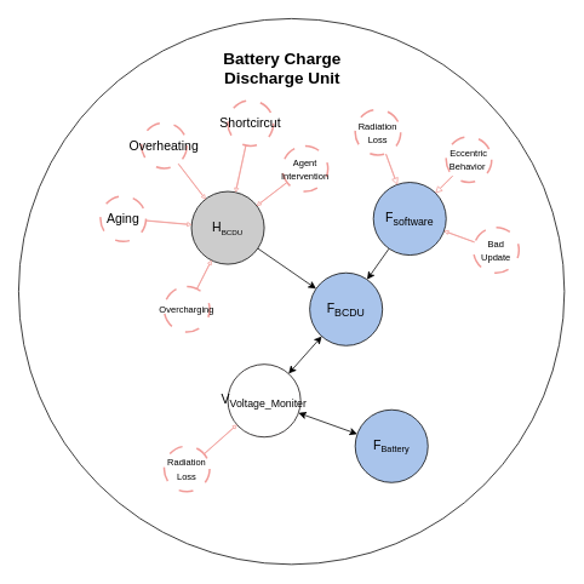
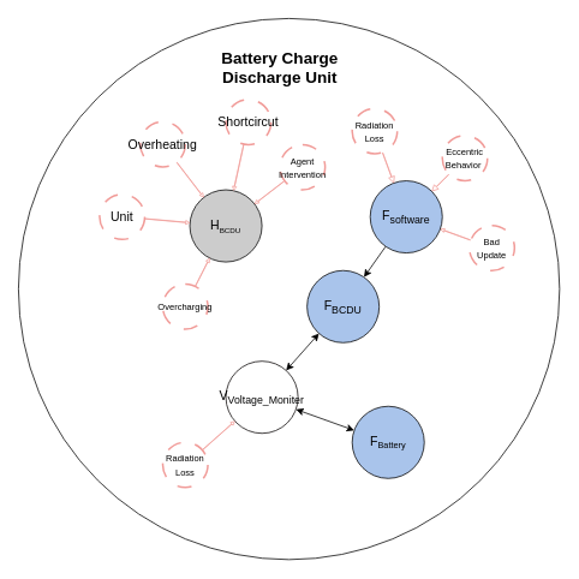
  <mxCell id="0" />
  <mxCell id="1" parent="0" />
  <mxCell id="2" value="" style="ellipse;whiteSpace=wrap;html=1;aspect=fixed;" vertex="1" parent="1"><mxGeometry x="20" y="20" width="600" height="600" as="geometry" /></mxCell>
  <mxCell id="3" value="&lt;span style=&quot;font-size: 14px;&quot;&gt;F&lt;sub&gt;BCDU&lt;/sub&gt;&lt;/span&gt;" style="ellipse;whiteSpace=wrap;html=1;aspect=fixed;fillColor=#A9C4EB;" vertex="1" parent="1"><mxGeometry x="340" y="299.5" width="80" height="80" as="geometry" /></mxCell>
  <mxCell id="4" value="&lt;font style=&quot;font-size: 14px;&quot;&gt;Overheating&lt;/font&gt;" style="ellipse;whiteSpace=wrap;html=1;aspect=fixed;fillColor=#FFFFFF;strokeColor=#F19C99;strokeWidth=2;dashed=1;dashPattern=8 8;" vertex="1" parent="1"><mxGeometry x="155" y="134.5" width="50" height="50" as="geometry" /></mxCell>
  <mxCell id="5" value="&lt;font style=&quot;font-size: 14px;&quot;&gt;H&lt;/font&gt;&lt;font size=&quot;1&quot; style=&quot;&quot;&gt;&lt;sub&gt;BCDU&lt;/sub&gt;&lt;/font&gt;" style="ellipse;whiteSpace=wrap;html=1;aspect=fixed;fillColor=#CCCCCC;" vertex="1" parent="1"><mxGeometry x="210" y="210" width="80" height="80" as="geometry" /></mxCell>
  <mxCell id="6" value="" style="shape=flexArrow;endArrow=classic;html=1;rounded=0;width=0.323;endSize=1.065;endWidth=2.981;strokeColor=#F19C99;" edge="1" parent="1" source="4" target="5"><mxGeometry width="50" height="50" relative="1" as="geometry"><mxPoint x="875.003" y="229.641" as="sourcePoint" /><mxPoint x="921" y="223" as="targetPoint" /></mxGeometry></mxCell>
  <mxCell id="7" value="" style="shape=flexArrow;endArrow=classic;html=1;rounded=0;width=0.323;endSize=1.065;endWidth=2.981;strokeColor=#F19C99;" edge="1" parent="1" source="12" target="5"><mxGeometry width="50" height="50" relative="1" as="geometry"><mxPoint x="310" y="290" as="sourcePoint" /><mxPoint x="370" y="200" as="targetPoint" /></mxGeometry></mxCell>
  <mxCell id="8" value="&lt;font style=&quot;font-size: 14px;&quot;&gt;Shortcircut&lt;/font&gt;" style="ellipse;whiteSpace=wrap;html=1;aspect=fixed;fillColor=#FFFFFF;strokeColor=#F19C99;strokeWidth=2;dashed=1;dashPattern=8 8;" vertex="1" parent="1"><mxGeometry x="250" y="110" width="50" height="50" as="geometry" /></mxCell>
  <mxCell id="9" value="" style="shape=flexArrow;endArrow=classic;html=1;rounded=0;width=0.323;endSize=1.065;endWidth=2.981;strokeColor=#F19C99;" edge="1" parent="1" source="8" target="5"><mxGeometry width="50" height="50" relative="1" as="geometry"><mxPoint x="1007" y="144" as="sourcePoint" /><mxPoint x="982" y="184" as="targetPoint" /></mxGeometry></mxCell>
  <mxCell id="10" value="&lt;font style=&quot;font-size: 10px;&quot;&gt;Agent Intervention&lt;/font&gt;" style="ellipse;whiteSpace=wrap;html=1;aspect=fixed;fillColor=#FFFFFF;strokeColor=#F19C99;strokeWidth=2;dashed=1;dashPattern=8 8;direction=north;" vertex="1" parent="1"><mxGeometry x="310" y="160" width="50" height="50" as="geometry" /></mxCell>
  <mxCell id="11" value="" style="shape=flexArrow;endArrow=classic;html=1;rounded=0;width=0.323;endSize=1.065;endWidth=2.981;strokeColor=#F19C99;" edge="1" parent="1" source="10" target="5"><mxGeometry width="50" height="50" relative="1" as="geometry"><mxPoint x="309" y="294" as="sourcePoint" /><mxPoint x="344" y="265" as="targetPoint" /></mxGeometry></mxCell>
- <mxCell id="12" value="&lt;font style=&quot;font-size: 14px;&quot;&gt;Aging&lt;/font&gt;" style="ellipse;whiteSpace=wrap;html=1;aspect=fixed;fillColor=#FFFFFF;strokeColor=#F19C99;strokeWidth=2;dashed=1;dashPattern=8 8;" vertex="1" parent="1"><mxGeometry x="110" y="215" width="50" height="50" as="geometry" /></mxCell>
+ <mxCell id="12" value="&lt;font style=&quot;font-size: 14px;&quot;&gt;Unit&lt;/font&gt;" style="ellipse;whiteSpace=wrap;html=1;aspect=fixed;fillColor=#FFFFFF;strokeColor=#F19C99;strokeWidth=2;dashed=1;dashPattern=8 8;" vertex="1" parent="1"><mxGeometry x="110" y="215" width="50" height="50" as="geometry" /></mxCell>
  <mxCell id="13" value="&lt;font style=&quot;font-size: 10px;&quot;&gt;Overcharging&lt;/font&gt;" style="ellipse;whiteSpace=wrap;html=1;aspect=fixed;fillColor=#FFFFFF;strokeColor=#F19C99;strokeWidth=2;dashed=1;dashPattern=8 8;direction=north;" vertex="1" parent="1"><mxGeometry x="180" y="314.5" width="50" height="50" as="geometry" /></mxCell>
  <mxCell id="14" value="" style="shape=flexArrow;endArrow=classic;html=1;rounded=0;width=0.323;endSize=1.065;endWidth=2.981;strokeColor=#F19C99;" edge="1" parent="1" source="13" target="5"><mxGeometry width="50" height="50" relative="1" as="geometry"><mxPoint x="850" y="276" as="sourcePoint" /><mxPoint x="910" y="278" as="targetPoint" /></mxGeometry></mxCell>
- <mxCell id="15" value="" style="endArrow=classic;html=1;rounded=0;" edge="1" parent="1" source="5" target="3"><mxGeometry width="50" height="50" relative="1" as="geometry"><mxPoint x="300" y="340" as="sourcePoint" /><mxPoint x="350" y="290" as="targetPoint" /></mxGeometry></mxCell>
  <mxCell id="16" value="&lt;span style=&quot;font-size: 14px;&quot;&gt;F&lt;/span&gt;&lt;span style=&quot;font-size: 11.667px;&quot;&gt;&lt;sub&gt;Battery&lt;/sub&gt;&lt;/span&gt;" style="ellipse;whiteSpace=wrap;html=1;aspect=fixed;fillColor=#A9C4EB;" vertex="1" parent="1"><mxGeometry x="390" y="450" width="80" height="80" as="geometry" /></mxCell>
  <mxCell id="17" value="&lt;font style=&quot;font-size: 14px;&quot;&gt;V&lt;sub&gt;Voltage_Moniter&lt;/sub&gt;&lt;/font&gt;" style="ellipse;whiteSpace=wrap;html=1;aspect=fixed;fillColor=#FFFFFF;strokeColor=#080505;strokeWidth=1;" vertex="1" parent="1"><mxGeometry x="250" y="400" width="80" height="80" as="geometry" /></mxCell>
  <mxCell id="18" value="" style="endArrow=classic;startArrow=classic;html=1;rounded=0;" edge="1" parent="1" source="17" target="3"><mxGeometry width="50" height="50" relative="1" as="geometry"><mxPoint x="270" y="420" as="sourcePoint" /><mxPoint x="320" y="370" as="targetPoint" /></mxGeometry></mxCell>
  <mxCell id="19" value="" style="endArrow=classic;startArrow=classic;html=1;rounded=0;" edge="1" parent="1" source="16" target="17"><mxGeometry width="50" height="50" relative="1" as="geometry"><mxPoint x="250" y="580" as="sourcePoint" /><mxPoint x="300" y="530" as="targetPoint" /></mxGeometry></mxCell>
  <mxCell id="20" value="&lt;font size=&quot;1&quot;&gt;Radiation Loss&lt;/font&gt;" style="ellipse;whiteSpace=wrap;html=1;aspect=fixed;fillColor=#FFFFFF;strokeColor=#F19C99;strokeWidth=2;dashed=1;dashPattern=8 8;" vertex="1" parent="1"><mxGeometry x="180" y="490" width="50" height="50" as="geometry" /></mxCell>
  <mxCell id="21" value="" style="shape=flexArrow;endArrow=classic;html=1;rounded=0;width=0.323;endSize=1.065;endWidth=2.981;strokeColor=#F19C99;" edge="1" parent="1" source="20" target="17"><mxGeometry width="50" height="50" relative="1" as="geometry"><mxPoint x="239" y="278" as="sourcePoint" /><mxPoint x="243" y="254" as="targetPoint" /></mxGeometry></mxCell>
  <mxCell id="22" value="&lt;font size=&quot;1&quot;&gt;Eccentric Behavior&amp;nbsp;&lt;/font&gt;" style="ellipse;whiteSpace=wrap;html=1;aspect=fixed;fillColor=#FFFFFF;strokeColor=#F19C99;strokeWidth=2;dashed=1;dashPattern=8 8;" vertex="1" parent="1"><mxGeometry x="490" y="150" width="50" height="50" as="geometry" /></mxCell>
  <mxCell id="23" value="" style="shape=flexArrow;endArrow=classic;html=1;rounded=0;width=0.323;endSize=1.065;endWidth=2.981;strokeColor=#F19C99;" edge="1" parent="1" source="28" target="25"><mxGeometry width="50" height="50" relative="1" as="geometry"><mxPoint x="410" y="284" as="sourcePoint" /><mxPoint x="276" y="7" as="targetPoint" /></mxGeometry></mxCell>
  <mxCell id="24" value="" style="shape=flexArrow;endArrow=classic;html=1;rounded=0;width=0.323;endSize=1.88;endWidth=5.342;strokeColor=#F19C99;" edge="1" parent="1" source="22" target="25"><mxGeometry width="50" height="50" relative="1" as="geometry"><mxPoint x="59" y="54" as="sourcePoint" /><mxPoint x="313" y="28" as="targetPoint" /></mxGeometry></mxCell>
  <mxCell id="25" value="&lt;span style=&quot;font-size: 14px;&quot;&gt;F&lt;sub&gt;software&lt;/sub&gt;&lt;/span&gt;" style="ellipse;whiteSpace=wrap;html=1;aspect=fixed;fillColor=#A9C4EB;" vertex="1" parent="1"><mxGeometry x="410" y="200" width="80" height="80" as="geometry" /></mxCell>
  <mxCell id="26" value="&lt;font size=&quot;1&quot;&gt;Radiation Loss&lt;/font&gt;" style="ellipse;whiteSpace=wrap;html=1;aspect=fixed;fillColor=#FFFFFF;strokeColor=#F19C99;strokeWidth=2;dashed=1;dashPattern=8 8;" vertex="1" parent="1"><mxGeometry x="390" y="120" width="50" height="50" as="geometry" /></mxCell>
  <mxCell id="27" value="" style="shape=flexArrow;endArrow=classic;html=1;rounded=0;width=0.323;endSize=1.88;endWidth=5.342;strokeColor=#F19C99;" edge="1" parent="1" source="26" target="25"><mxGeometry width="50" height="50" relative="1" as="geometry"><mxPoint x="502" y="294" as="sourcePoint" /><mxPoint x="483" y="264" as="targetPoint" /></mxGeometry></mxCell>
  <mxCell id="28" value="&lt;font style=&quot;font-size: 10px;&quot;&gt;Bad Update&lt;/font&gt;" style="ellipse;whiteSpace=wrap;html=1;aspect=fixed;fillColor=#FFFFFF;strokeColor=#F19C99;strokeWidth=2;dashed=1;dashPattern=8 8;direction=north;" vertex="1" parent="1"><mxGeometry x="520" y="249.5" width="50" height="50" as="geometry" /></mxCell>
  <mxCell id="29" value="" style="endArrow=classic;html=1;rounded=0;" edge="1" parent="1" source="25" target="3"><mxGeometry width="50" height="50" relative="1" as="geometry"><mxPoint x="702" y="293" as="sourcePoint" /><mxPoint x="741" y="322" as="targetPoint" /></mxGeometry></mxCell>
  <mxCell id="30" value="&lt;b&gt;&lt;font style=&quot;font-size: 18px;&quot;&gt;Battery Charge Discharge Unit&lt;/font&gt;&lt;/b&gt;" style="text;html=1;strokeColor=none;fillColor=none;align=center;verticalAlign=middle;whiteSpace=wrap;rounded=0;" vertex="1" parent="1"><mxGeometry x="240" y="60" width="140" height="30" as="geometry" /></mxCell>
